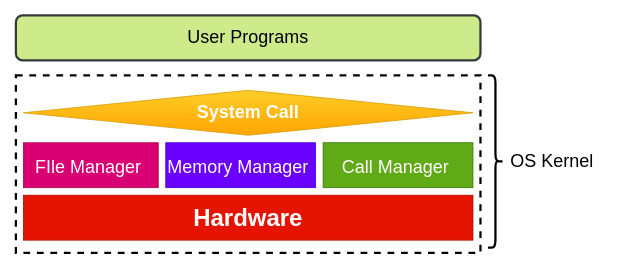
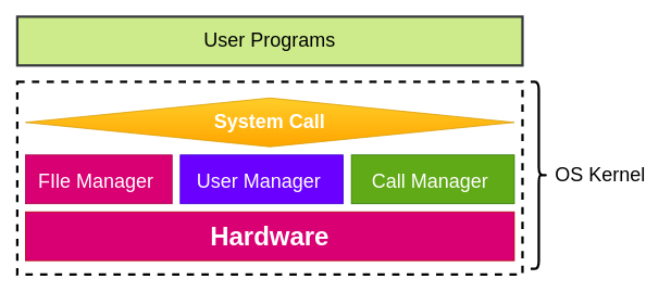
  <mxCell id="0" />
  <mxCell id="1" parent="0" />
  <mxCell id="2" value="" style="rounded=0;whiteSpace=wrap;html=1;fontSize=24;fontColor=#FFFFFF;strokeWidth=3;dashed=1;fillColor=none;sketch=0;" vertex="1" parent="1"><mxGeometry x="20" y="100" width="620" height="237" as="geometry" /></mxCell>
- <mxCell id="3" value="&lt;font size=&quot;1&quot; style=&quot;&quot;&gt;&lt;b style=&quot;font-size: 32px;&quot;&gt;Hardware&lt;/b&gt;&lt;/font&gt;" style="rounded=0;whiteSpace=wrap;html=1;fillColor=#e51400;strokeColor=#B20000;fontColor=#ffffff;sketch=0;" vertex="1" parent="1"><mxGeometry x="30" y="260" width="600" height="60" as="geometry" /></mxCell>
+ <mxCell id="3" value="&lt;font size=&quot;1&quot; style=&quot;&quot;&gt;&lt;b style=&quot;font-size: 32px;&quot;&gt;Hardware&lt;/b&gt;&lt;/font&gt;" style="rounded=0;whiteSpace=wrap;html=1;fillColor=#d80073;strokeColor=#B20000;fontColor=#ffffff;sketch=0;" vertex="1" parent="1"><mxGeometry x="30" y="260" width="600" height="60" as="geometry" /></mxCell>
  <mxCell id="4" value="&lt;font style=&quot;font-size: 24px;&quot;&gt;FIle Manager&amp;nbsp;&lt;/font&gt;" style="rounded=0;whiteSpace=wrap;html=1;fontSize=32;fillColor=#d80073;strokeColor=#A50040;fontColor=#ffffff;sketch=0;" vertex="1" parent="1"><mxGeometry x="30" y="190" width="180" height="60" as="geometry" /></mxCell>
- <mxCell id="5" value="&lt;font style=&quot;font-size: 24px;&quot;&gt;Memory Manager&amp;nbsp;&lt;/font&gt;" style="rounded=0;whiteSpace=wrap;html=1;fontSize=32;fillColor=#6a00ff;strokeColor=#3700CC;fontColor=#ffffff;sketch=0;" vertex="1" parent="1"><mxGeometry x="220" y="190" width="200" height="60" as="geometry" /></mxCell>
+ <mxCell id="5" value="&lt;font style=&quot;font-size: 24px;&quot;&gt;User Manager&amp;nbsp;&lt;/font&gt;" style="rounded=0;whiteSpace=wrap;html=1;fontSize=32;fillColor=#6a00ff;strokeColor=#3700CC;fontColor=#ffffff;sketch=0;" vertex="1" parent="1"><mxGeometry x="220" y="190" width="200" height="60" as="geometry" /></mxCell>
  <mxCell id="6" value="&lt;font style=&quot;font-size: 24px;&quot;&gt;Call Manager&amp;nbsp;&lt;/font&gt;" style="rounded=0;whiteSpace=wrap;html=1;fontSize=32;fillColor=#60a917;strokeColor=#2D7600;fontColor=#ffffff;sketch=0;" vertex="1" parent="1"><mxGeometry x="430" y="190" width="200" height="60" as="geometry" /></mxCell>
  <mxCell id="7" value="&lt;b&gt;&lt;font color=&quot;#ffffff&quot;&gt;System Call&lt;/font&gt;&lt;/b&gt;" style="rhombus;whiteSpace=wrap;html=1;fontSize=24;fillColor=#ffcd28;strokeColor=#d79b00;gradientColor=#ffa500;sketch=0;" vertex="1" parent="1"><mxGeometry x="30" y="120" width="600" height="60" as="geometry" /></mxCell>
- <mxCell id="8" value="User Programs" style="whiteSpace=wrap;html=1;sketch=0;fontSize=24;strokeWidth=3;fillColor=#cdeb8b;strokeColor=#36393d;rounded=1;" vertex="1" parent="1"><mxGeometry x="20" y="20" width="620" height="60" as="geometry" /></mxCell>
+ <mxCell id="8" value="User Programs" style="rounded=0;whiteSpace=wrap;html=1;sketch=0;fontSize=24;strokeWidth=3;fillColor=#cdeb8b;strokeColor=#36393d;" vertex="1" parent="1"><mxGeometry x="20" y="20" width="620" height="60" as="geometry" /></mxCell>
  <mxCell id="9" value="" style="shape=curlyBracket;whiteSpace=wrap;html=1;rounded=1;flipH=1;sketch=0;fontSize=24;fontColor=#FFFFFF;strokeWidth=3;fillColor=none;" vertex="1" parent="1"><mxGeometry x="650" y="100" width="20" height="230" as="geometry" /></mxCell>
  <mxCell id="10" value="&lt;font color=&quot;#000000&quot;&gt;OS Kernel&lt;/font&gt;" style="text;html=1;align=center;verticalAlign=middle;resizable=0;points=[];autosize=1;strokeColor=none;fillColor=none;fontSize=24;fontColor=#FFFFFF;" vertex="1" parent="1"><mxGeometry x="670" y="200" width="130" height="30" as="geometry" /></mxCell>
